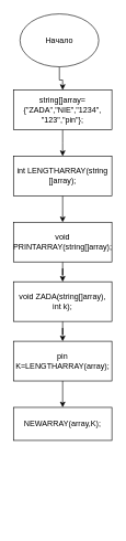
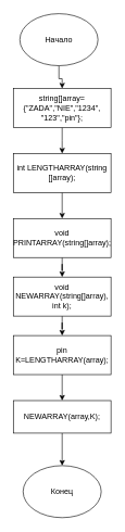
  <mxCell id="0" />
  <mxCell id="1" parent="0" />
  <mxCell id="2" value="" style="edgeStyle=orthogonalEdgeStyle;rounded=0;orthogonalLoop=1;jettySize=auto;html=1;" parent="1" source="3" edge="1"><mxGeometry relative="1" as="geometry"><mxPoint x="95" y="235" as="targetPoint" /></mxGeometry></mxCell>
  <mxCell id="3" value="string[]array={&quot;ZADA&quot;,&quot;NIE&quot;,&quot;1234&quot;,&lt;br&gt;&quot;123&quot;,&quot;pin&quot;};" style="rounded=0;whiteSpace=wrap;html=1;" parent="1" vertex="1"><mxGeometry x="20" y="135" width="150" height="60" as="geometry" /></mxCell>
  <mxCell id="4" value="" style="edgeStyle=orthogonalEdgeStyle;rounded=0;orthogonalLoop=1;jettySize=auto;html=1;" parent="1" source="5" target="3" edge="1"><mxGeometry relative="1" as="geometry" /></mxCell>
  <mxCell id="5" value="Начало" style="ellipse;whiteSpace=wrap;html=1;" parent="1" vertex="1"><mxGeometry x="30" y="20" width="120" height="80" as="geometry" /></mxCell>
+ <mxCell id="6" value="Конец" style="ellipse;whiteSpace=wrap;html=1;" parent="1" vertex="1"><mxGeometry x="35" y="715" width="120" height="80" as="geometry" /></mxCell>
  <mxCell id="7" value="" style="edgeStyle=orthogonalEdgeStyle;rounded=0;orthogonalLoop=1;jettySize=auto;html=1;" edge="1" parent="1" source="8" target="10"><mxGeometry relative="1" as="geometry" /></mxCell>
  <mxCell id="8" value="int LENGTHARRAY(string []array);" style="rounded=0;whiteSpace=wrap;html=1;" vertex="1" parent="1"><mxGeometry x="20" y="235" width="150" height="60" as="geometry" /></mxCell>
  <mxCell id="9" value="" style="edgeStyle=orthogonalEdgeStyle;rounded=0;orthogonalLoop=1;jettySize=auto;html=1;" edge="1" parent="1" source="10" target="12"><mxGeometry relative="1" as="geometry" /></mxCell>
  <mxCell id="10" value="void PRINTARRAY(string[]array);" style="rounded=0;whiteSpace=wrap;html=1;" vertex="1" parent="1"><mxGeometry x="20" y="335" width="150" height="60" as="geometry" /></mxCell>
  <mxCell id="11" value="" style="edgeStyle=orthogonalEdgeStyle;rounded=0;orthogonalLoop=1;jettySize=auto;html=1;" edge="1" parent="1" source="12" target="14"><mxGeometry relative="1" as="geometry" /></mxCell>
- <mxCell id="12" value="void ZADA(string[]array), int k);" style="rounded=0;whiteSpace=wrap;html=1;" vertex="1" parent="1"><mxGeometry x="20" y="425" width="150" height="60" as="geometry" /></mxCell>
+ <mxCell id="12" value="void NEWARRAY(string[]array), int k);" style="rounded=0;whiteSpace=wrap;html=1;" vertex="1" parent="1"><mxGeometry x="20" y="425" width="150" height="60" as="geometry" /></mxCell>
  <mxCell id="13" value="" style="edgeStyle=orthogonalEdgeStyle;rounded=0;orthogonalLoop=1;jettySize=auto;html=1;" edge="1" parent="1" source="14" target="16"><mxGeometry relative="1" as="geometry" /></mxCell>
  <mxCell id="14" value="pin K=LENGTHARRAY(array);" style="rounded=0;whiteSpace=wrap;html=1;" vertex="1" parent="1"><mxGeometry x="20" y="515" width="150" height="60" as="geometry" /></mxCell>
+ <mxCell id="15" value="" style="edgeStyle=orthogonalEdgeStyle;rounded=0;orthogonalLoop=1;jettySize=auto;html=1;" edge="1" parent="1" source="16" target="6"><mxGeometry relative="1" as="geometry" /></mxCell>
  <mxCell id="16" value="NEWARRAY(array,K);" style="rounded=0;whiteSpace=wrap;html=1;" vertex="1" parent="1"><mxGeometry x="20" y="615" width="150" height="50" as="geometry" /></mxCell>
